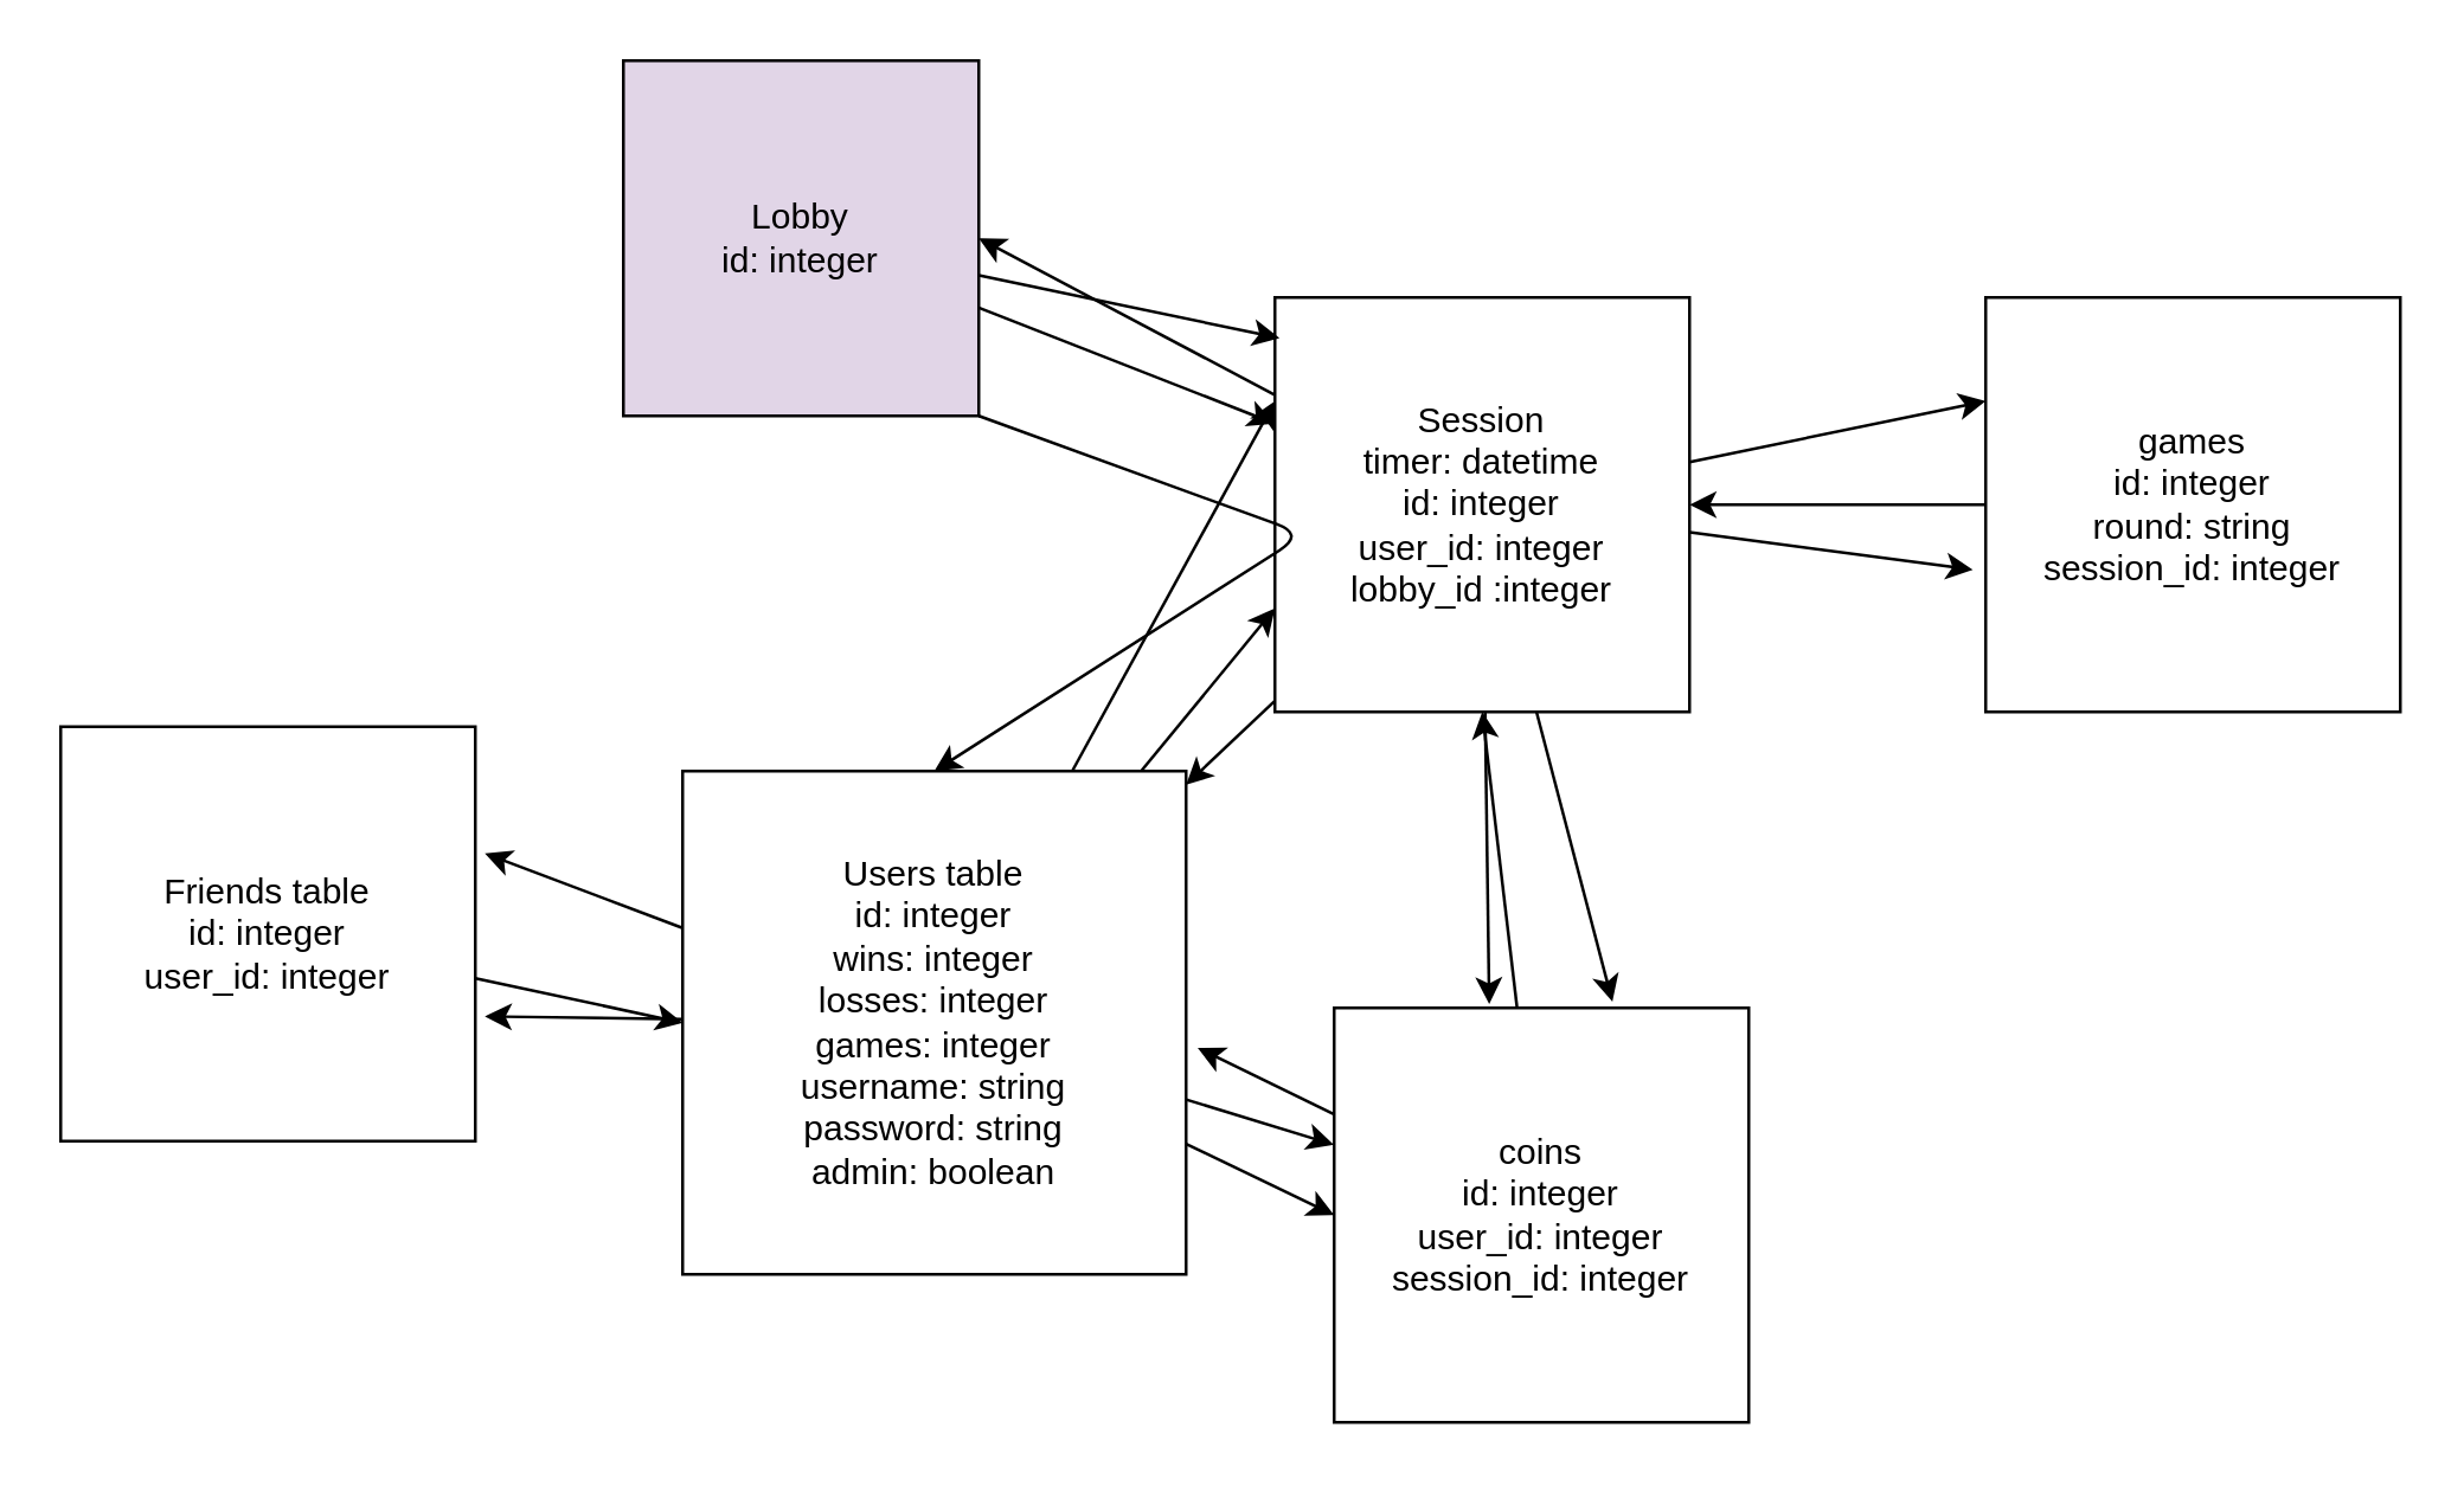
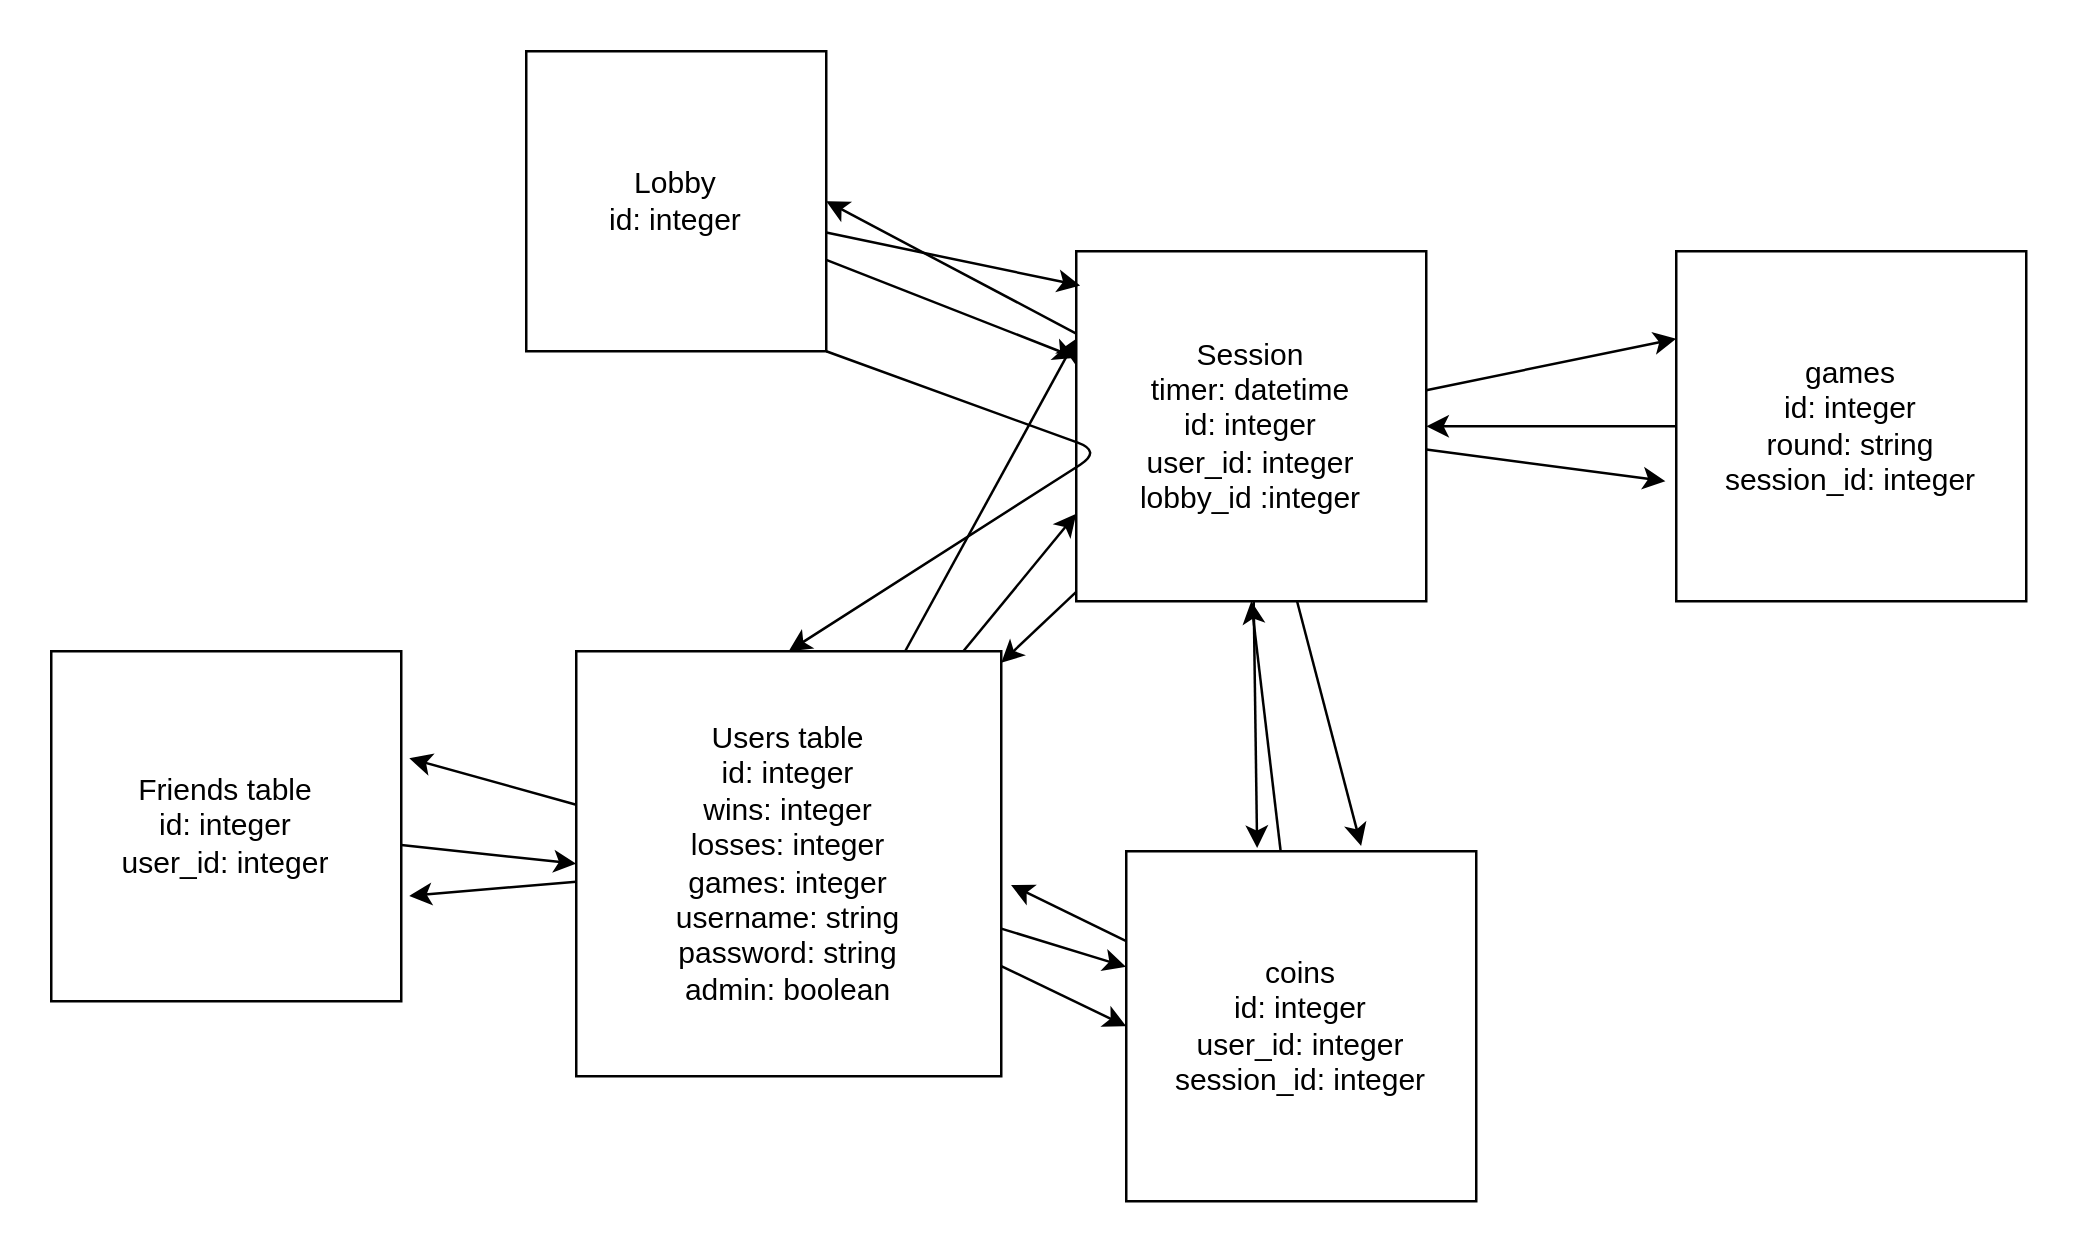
  <mxCell id="0" />
  <mxCell id="1" parent="0" />
  <mxCell id="2" style="edgeStyle=none;html=1;entryX=0;entryY=0.5;entryDx=0;entryDy=0;" parent="1" source="3" target="13" edge="1"><mxGeometry relative="1" as="geometry" /></mxCell>
- <mxCell id="3" value="Friends table&lt;br&gt;id: integer&lt;br&gt;user_id: integer" style="whiteSpace=wrap;html=1;aspect=fixed;" parent="1" vertex="1"><mxGeometry x="20" y="245" width="140" height="140" as="geometry" /></mxCell>
+ <mxCell id="3" value="Friends table&lt;br&gt;id: integer&lt;br&gt;user_id: integer" style="whiteSpace=wrap;html=1;aspect=fixed;" parent="1" vertex="1"><mxGeometry x="20" y="260" width="140" height="140" as="geometry" /></mxCell>
  <mxCell id="4" style="edgeStyle=none;html=1;entryX=0.5;entryY=1;entryDx=0;entryDy=0;" parent="1" source="6" target="22" edge="1"><mxGeometry relative="1" as="geometry" /></mxCell>
  <mxCell id="5" style="edgeStyle=none;html=1;entryX=1.023;entryY=0.55;entryDx=0;entryDy=0;entryPerimeter=0;" parent="1" source="6" target="13" edge="1"><mxGeometry relative="1" as="geometry" /></mxCell>
  <mxCell id="6" value="coins&lt;br&gt;id: integer&lt;br&gt;user_id: integer&lt;br&gt;session_id: integer" style="whiteSpace=wrap;html=1;aspect=fixed;" parent="1" vertex="1"><mxGeometry x="450" y="340" width="140" height="140" as="geometry" /></mxCell>
  <mxCell id="7" style="edgeStyle=none;html=1;entryX=1.023;entryY=0.306;entryDx=0;entryDy=0;entryPerimeter=0;" parent="1" source="13" target="3" edge="1"><mxGeometry relative="1" as="geometry" /></mxCell>
  <mxCell id="8" style="edgeStyle=none;html=1;entryX=1.023;entryY=0.699;entryDx=0;entryDy=0;entryPerimeter=0;" parent="1" source="13" target="3" edge="1"><mxGeometry relative="1" as="geometry" /></mxCell>
  <mxCell id="9" style="edgeStyle=none;html=1;entryX=0;entryY=0.5;entryDx=0;entryDy=0;" parent="1" source="13" target="6" edge="1"><mxGeometry relative="1" as="geometry" /></mxCell>
  <mxCell id="10" style="edgeStyle=none;html=1;entryX=-0.001;entryY=0.33;entryDx=0;entryDy=0;entryPerimeter=0;" parent="1" source="13" target="6" edge="1"><mxGeometry relative="1" as="geometry" /></mxCell>
  <mxCell id="11" style="edgeStyle=none;html=1;entryX=0;entryY=0.25;entryDx=0;entryDy=0;" parent="1" source="13" target="22" edge="1"><mxGeometry relative="1" as="geometry" /></mxCell>
  <mxCell id="12" style="edgeStyle=none;html=1;entryX=0;entryY=0.75;entryDx=0;entryDy=0;" parent="1" source="13" target="22" edge="1"><mxGeometry relative="1" as="geometry" /></mxCell>
  <mxCell id="13" value="Users table&lt;br&gt;id: integer&lt;br&gt;wins: integer&lt;br&gt;losses: integer&lt;br&gt;games: integer&lt;br&gt;username: string&lt;br&gt;password: string&lt;br&gt;admin: boolean" style="whiteSpace=wrap;html=1;aspect=fixed;" parent="1" vertex="1"><mxGeometry x="230" y="260" width="170" height="170" as="geometry" /></mxCell>
  <mxCell id="14" style="edgeStyle=none;html=1;entryX=1;entryY=0.5;entryDx=0;entryDy=0;" parent="1" source="15" target="22" edge="1"><mxGeometry relative="1" as="geometry" /></mxCell>
  <mxCell id="15" value="games&lt;br&gt;id: integer&lt;br&gt;round: string&lt;br&gt;session_id: integer" style="whiteSpace=wrap;html=1;aspect=fixed;" parent="1" vertex="1"><mxGeometry x="670" y="100" width="140" height="140" as="geometry" /></mxCell>
  <mxCell id="16" style="edgeStyle=none;html=1;entryX=0;entryY=0.25;entryDx=0;entryDy=0;" parent="1" source="22" target="15" edge="1"><mxGeometry relative="1" as="geometry" /></mxCell>
  <mxCell id="17" style="edgeStyle=none;html=1;entryX=-0.031;entryY=0.657;entryDx=0;entryDy=0;entryPerimeter=0;" parent="1" source="22" target="15" edge="1"><mxGeometry relative="1" as="geometry" /></mxCell>
  <mxCell id="18" style="edgeStyle=none;html=1;entryX=0.374;entryY=-0.009;entryDx=0;entryDy=0;entryPerimeter=0;" parent="1" source="22" target="6" edge="1"><mxGeometry relative="1" as="geometry" /></mxCell>
  <mxCell id="19" style="edgeStyle=none;html=1;entryX=0.671;entryY=-0.015;entryDx=0;entryDy=0;entryPerimeter=0;" parent="1" source="22" target="6" edge="1"><mxGeometry relative="1" as="geometry" /></mxCell>
  <mxCell id="20" style="edgeStyle=none;html=1;" parent="1" source="22" target="13" edge="1"><mxGeometry relative="1" as="geometry" /></mxCell>
  <mxCell id="21" style="edgeStyle=none;html=1;entryX=1;entryY=0.5;entryDx=0;entryDy=0;" edge="1" parent="1" source="22" target="26"><mxGeometry relative="1" as="geometry" /></mxCell>
  <mxCell id="22" value="Session&lt;br&gt;timer: datetime&lt;br&gt;id: integer&lt;br&gt;user_id: integer&lt;br&gt;lobby_id :integer" style="whiteSpace=wrap;html=1;aspect=fixed;" parent="1" vertex="1"><mxGeometry x="430" y="100" width="140" height="140" as="geometry" /></mxCell>
  <mxCell id="23" style="edgeStyle=none;html=1;" edge="1" parent="1" source="26" target="22"><mxGeometry relative="1" as="geometry" /></mxCell>
  <mxCell id="24" style="edgeStyle=none;html=1;entryX=0.011;entryY=0.098;entryDx=0;entryDy=0;entryPerimeter=0;" edge="1" parent="1" source="26" target="22"><mxGeometry relative="1" as="geometry" /></mxCell>
  <mxCell id="25" style="edgeStyle=none;html=1;entryX=0.5;entryY=0;entryDx=0;entryDy=0;exitX=1;exitY=1;exitDx=0;exitDy=0;" edge="1" parent="1" source="26" target="13"><mxGeometry relative="1" as="geometry"><Array as="points"><mxPoint x="440" y="180" /></Array></mxGeometry></mxCell>
- <mxCell id="26" value="Lobby&lt;br&gt;id: integer&lt;br&gt;" style="whiteSpace=wrap;html=1;aspect=fixed;fillColor=#e1d5e7;" vertex="1" parent="1"><mxGeometry x="210" width="120" height="120" as="geometry" y="20" /></mxCell>
+ <mxCell id="26" value="Lobby&lt;br&gt;id: integer&lt;br&gt;" style="whiteSpace=wrap;html=1;aspect=fixed;" vertex="1" parent="1"><mxGeometry x="210" width="120" height="120" as="geometry" y="20" /></mxCell>
